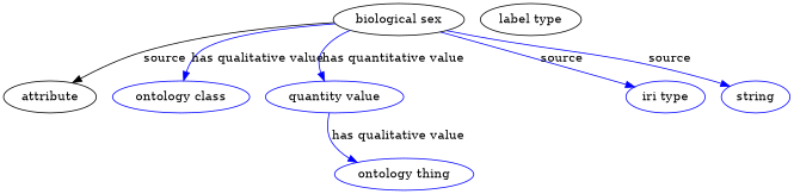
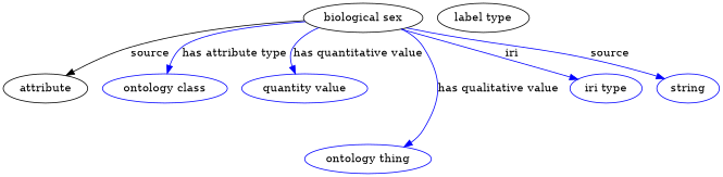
  digraph {
    node [color=blue]
    edge [color=blue style=solid]
    n1 [height=0.5 label="biological sex" width=1.661 color=""]
    attribute [height=0.5 width=1.1193 color=""]
    n3 [height=0.5 label="ontology class" width=1.7151]
    n4 [height=0.5 label="quantity value" width=1.6971]
    n5 [height=0.5 label="ontology thing" width=1.5346]
    n6 [height=0.5 label="iri type" width=1.011]
    n7 [height=0.5 label=string width=0.84854]
    n8 [color=black height=0.5 label="label type" width=1.2638]
    n1 -> attribute [label=source color="" style=""]
-   n1 -> n3 [label="has qualitative value"]
+   n1 -> n3 [label="has attribute type"]
    n1 -> n4 [label="has quantitative value"]
-   n4 -> n5 [label="has qualitative value"]
-   n1 -> n6 [label=source]
+   n1 -> n5 [label="has qualitative value"]
+   n1 -> n6 [label=iri]
    n1 -> n7 [label=source]
  }
